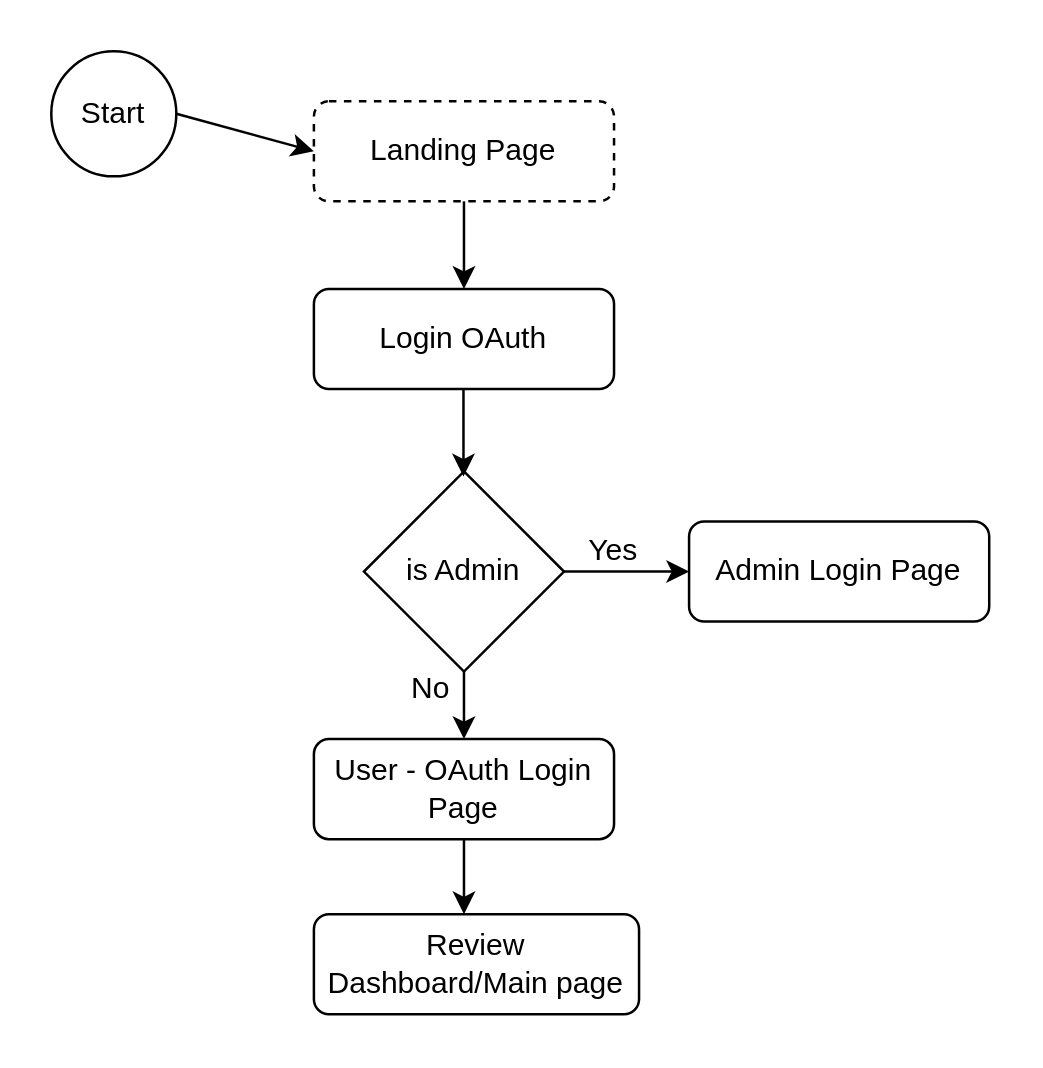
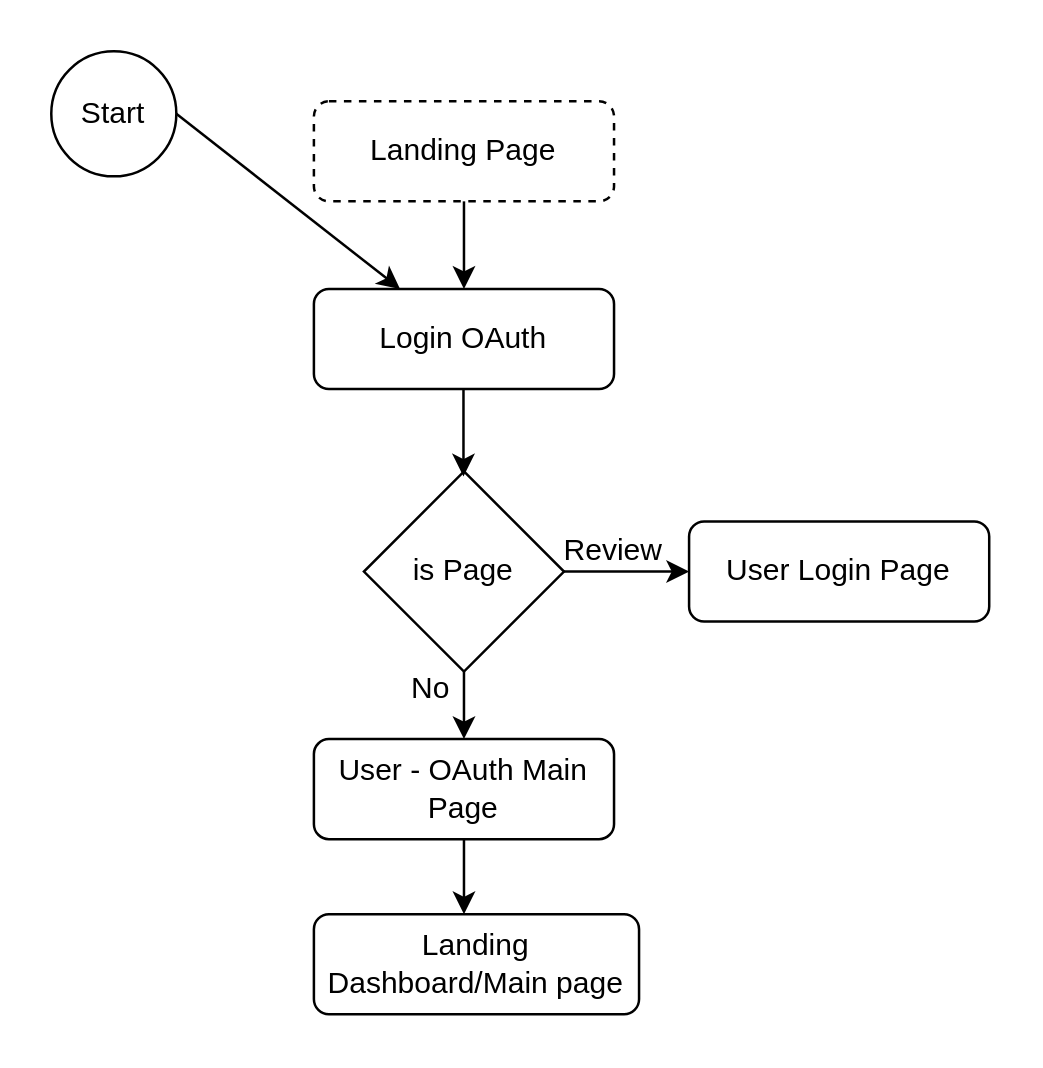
  <mxCell id="0" />
  <mxCell id="1" parent="0" />
  <mxCell id="2" value="Start" style="ellipse;whiteSpace=wrap;html=1;aspect=fixed;" vertex="1" parent="1"><mxGeometry x="20" y="20" width="50" height="50" as="geometry" /></mxCell>
  <mxCell id="3" value="Landing Page" style="rounded=1;whiteSpace=wrap;html=1;fillColor=none;dashed=1;" vertex="1" parent="1"><mxGeometry x="125" y="40" width="120" height="40" as="geometry" /></mxCell>
- <mxCell id="4" value="" style="endArrow=classic;html=1;rounded=0;entryX=0;entryY=0.5;entryDx=0;entryDy=0;exitX=1;exitY=0.5;exitDx=0;exitDy=0;" edge="1" parent="1" source="2" target="3"><mxGeometry width="50" height="50" relative="1" as="geometry"><mxPoint x="35" y="65" as="sourcePoint" /><mxPoint x="85" y="15" as="targetPoint" /></mxGeometry></mxCell>
+ <mxCell id="4" value="" style="endArrow=classic;html=1;rounded=0;exitX=1;exitY=0.5;exitDx=0;exitDy=0;" edge="1" parent="1" source="2" target="6"><mxGeometry width="50" height="50" relative="1" as="geometry"><mxPoint x="35" y="65" as="sourcePoint" /><mxPoint x="85" y="15" as="targetPoint" /></mxGeometry></mxCell>
  <mxCell id="5" value="" style="endArrow=classic;html=1;rounded=0;exitX=0.5;exitY=1;exitDx=0;exitDy=0;" edge="1" parent="1" source="3"><mxGeometry width="50" height="50" relative="1" as="geometry"><mxPoint x="175" y="125" as="sourcePoint" /><mxPoint x="185" y="115" as="targetPoint" /></mxGeometry></mxCell>
  <mxCell id="6" value="Login OAuth" style="rounded=1;whiteSpace=wrap;html=1;fillColor=none;" vertex="1" parent="1"><mxGeometry x="125" y="115" width="120" height="40" as="geometry" /></mxCell>
  <mxCell id="7" value="" style="endArrow=classic;html=1;rounded=0;exitX=0.5;exitY=1;exitDx=0;exitDy=0;" edge="1" parent="1"><mxGeometry width="50" height="50" relative="1" as="geometry"><mxPoint x="184.8" y="155" as="sourcePoint" /><mxPoint x="184.8" y="190" as="targetPoint" /></mxGeometry></mxCell>
  <mxCell id="8" style="edgeStyle=orthogonalEdgeStyle;rounded=0;orthogonalLoop=1;jettySize=auto;html=1;" edge="1" parent="1" source="10"><mxGeometry relative="1" as="geometry"><mxPoint x="275" y="228" as="targetPoint" /></mxGeometry></mxCell>
  <mxCell id="9" style="edgeStyle=orthogonalEdgeStyle;rounded=0;orthogonalLoop=1;jettySize=auto;html=1;" edge="1" parent="1" source="10"><mxGeometry relative="1" as="geometry"><mxPoint x="185" y="295" as="targetPoint" /></mxGeometry></mxCell>
- <mxCell id="10" value="is Admin" style="rhombus;whiteSpace=wrap;html=1;fillColor=none;" vertex="1" parent="1"><mxGeometry x="145" y="188" width="80" height="80" as="geometry" /></mxCell>
- <mxCell id="11" value="Admin Login Page" style="rounded=1;whiteSpace=wrap;html=1;fillColor=none;" vertex="1" parent="1"><mxGeometry x="275" y="208" width="120" height="40" as="geometry" /></mxCell>
- <mxCell id="12" value="Yes" style="text;html=1;align=center;verticalAlign=middle;whiteSpace=wrap;rounded=0;" vertex="1" parent="1"><mxGeometry x="215" y="205" width="60" height="30" as="geometry" /></mxCell>
+ <mxCell id="10" value="is Page" style="rhombus;whiteSpace=wrap;html=1;fillColor=none;" vertex="1" parent="1"><mxGeometry x="145" y="188" width="80" height="80" as="geometry" /></mxCell>
+ <mxCell id="11" value="User Login Page" style="rounded=1;whiteSpace=wrap;html=1;fillColor=none;" vertex="1" parent="1"><mxGeometry x="275" y="208" width="120" height="40" as="geometry" /></mxCell>
+ <mxCell id="12" value="Review" style="text;html=1;align=center;verticalAlign=middle;whiteSpace=wrap;rounded=0;" vertex="1" parent="1"><mxGeometry x="215" y="205" width="60" height="30" as="geometry" /></mxCell>
  <mxCell id="13" style="edgeStyle=orthogonalEdgeStyle;rounded=0;orthogonalLoop=1;jettySize=auto;html=1;" edge="1" parent="1" source="14"><mxGeometry relative="1" as="geometry"><mxPoint x="185" y="365" as="targetPoint" /></mxGeometry></mxCell>
- <mxCell id="14" value="User - OAuth Login Page" style="rounded=1;whiteSpace=wrap;html=1;fillColor=none;" vertex="1" parent="1"><mxGeometry x="125" y="295" width="120" height="40" as="geometry" /></mxCell>
- <mxCell id="15" value="Review Dashboard/Main page" style="rounded=1;whiteSpace=wrap;html=1;fillColor=none;" vertex="1" parent="1"><mxGeometry x="125" y="365" width="130" height="40" as="geometry" /></mxCell>
+ <mxCell id="14" value="User - OAuth Main Page" style="rounded=1;whiteSpace=wrap;html=1;fillColor=none;" vertex="1" parent="1"><mxGeometry x="125" y="295" width="120" height="40" as="geometry" /></mxCell>
+ <mxCell id="15" value="Landing Dashboard/Main page" style="rounded=1;whiteSpace=wrap;html=1;fillColor=none;" vertex="1" parent="1"><mxGeometry x="125" y="365" width="130" height="40" as="geometry" /></mxCell>
  <mxCell id="16" value="No" style="text;html=1;align=center;verticalAlign=middle;whiteSpace=wrap;rounded=0;" vertex="1" parent="1"><mxGeometry x="142" y="260" width="60" height="30" as="geometry" /></mxCell>
